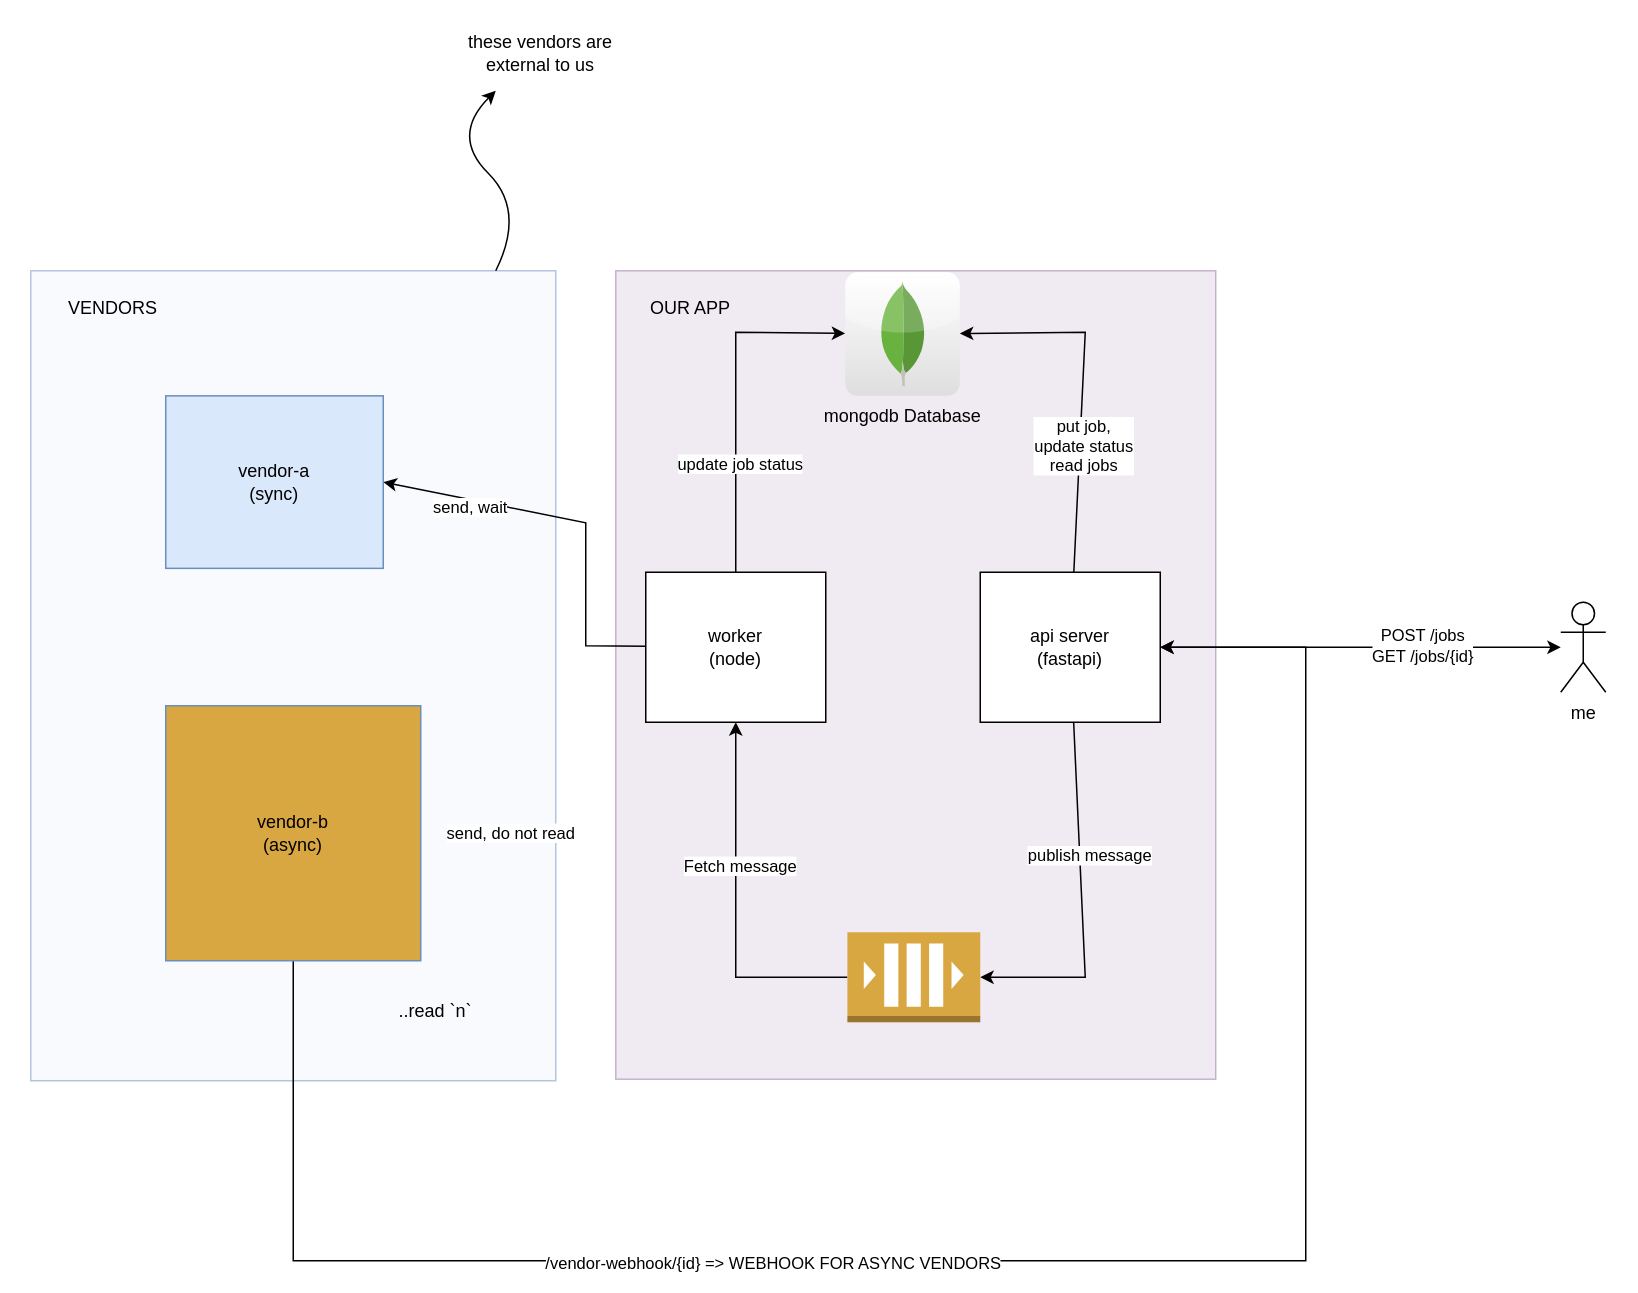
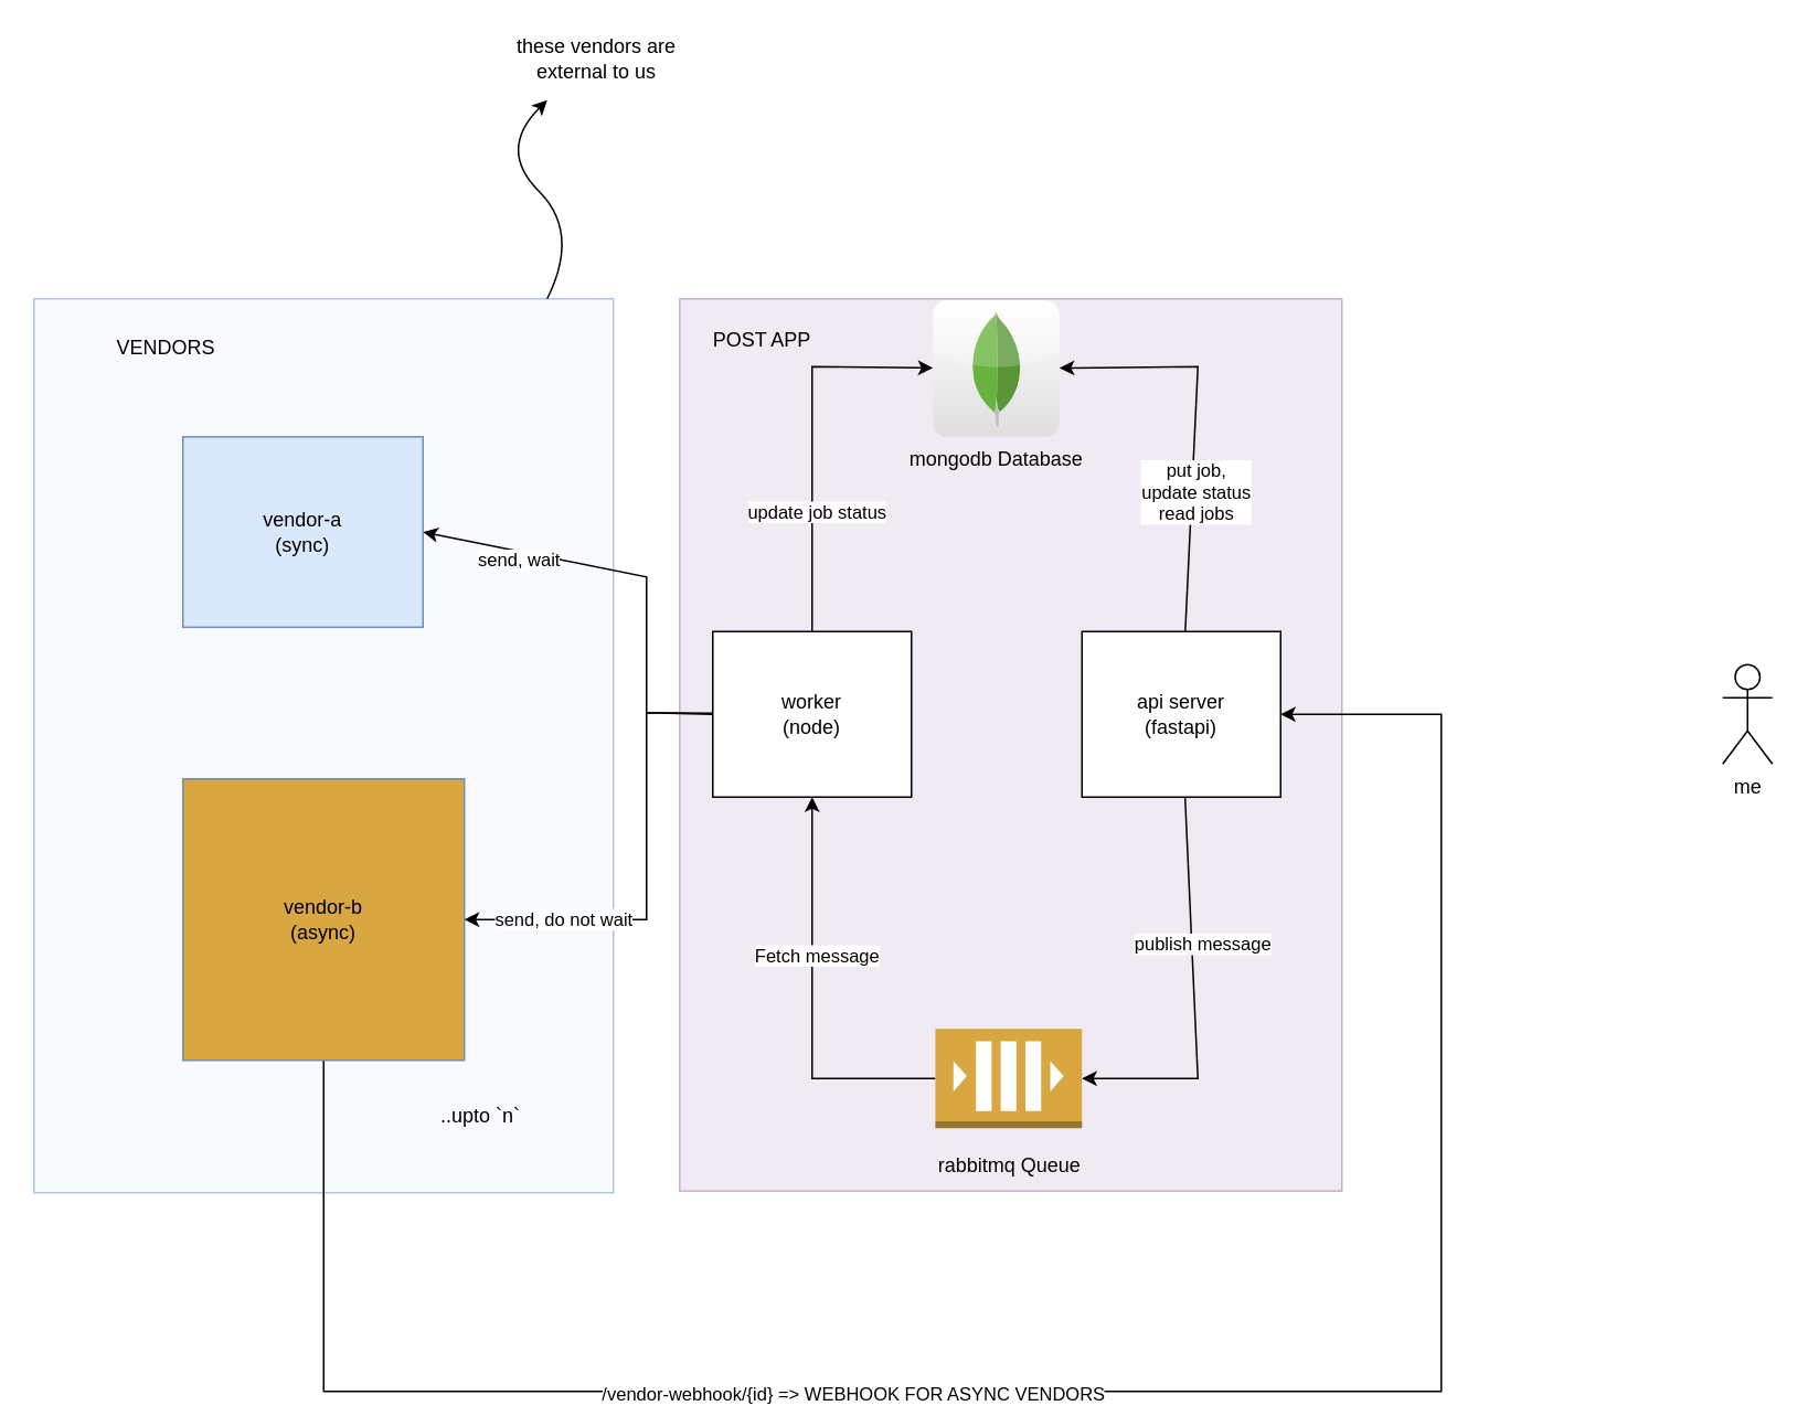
  <mxCell id="0" />
  <mxCell id="1" parent="0" />
  <mxCell id="2" value="" style="rounded=0;whiteSpace=wrap;html=1;fillColor=light-dark(#f2f6fd, #1d293b);strokeColor=#6c8ebf;glass=0;shadow=0;opacity=50;" vertex="1" parent="1"><mxGeometry x="20" y="180" width="350" height="540" as="geometry" /></mxCell>
  <mxCell id="3" value="" style="rounded=0;whiteSpace=wrap;html=1;fillColor=#e1d5e7;strokeColor=#9673a6;glass=0;shadow=0;opacity=50;" vertex="1" parent="1"><mxGeometry x="410" y="180" width="400" height="539" as="geometry" /></mxCell>
  <mxCell id="4" style="edgeStyle=none;html=1;rounded=0;curved=0;" edge="1" parent="1" source="6" target="12"><mxGeometry relative="1" as="geometry"><Array as="points"><mxPoint x="723" y="221" /></Array></mxGeometry></mxCell>
  <mxCell id="5" value="put job,&lt;div&gt;update status&lt;/div&gt;&lt;div&gt;read jobs&lt;/div&gt;" style="edgeLabel;html=1;align=center;verticalAlign=middle;resizable=0;points=[];" vertex="1" connectable="0" parent="4"><mxGeometry x="-0.299" y="-2" relative="1" as="geometry"><mxPoint as="offset" /></mxGeometry></mxCell>
  <mxCell id="6" value="api server&lt;div&gt;(fastapi)&lt;/div&gt;" style="rounded=0;whiteSpace=wrap;html=1;" vertex="1" parent="1"><mxGeometry x="653" y="381" width="120" height="100" as="geometry" /></mxCell>
  <mxCell id="7" style="edgeStyle=none;html=1;rounded=0;curved=0;" edge="1" parent="1"><mxGeometry relative="1" as="geometry"><mxPoint x="490" y="381" as="sourcePoint" /><mxPoint x="563" y="221.788" as="targetPoint" /><Array as="points"><mxPoint x="490" y="221" /></Array></mxGeometry></mxCell>
  <mxCell id="8" value="update job status" style="edgeLabel;html=1;align=center;verticalAlign=middle;resizable=0;points=[];" vertex="1" connectable="0" parent="7"><mxGeometry x="-0.377" y="-2" relative="1" as="geometry"><mxPoint as="offset" /></mxGeometry></mxCell>
  <mxCell id="9" value="" style="edgeStyle=none;html=1;entryX=1;entryY=0.5;entryDx=0;entryDy=0;rounded=0;curved=0;" edge="1" parent="1" source="11" target="19"><mxGeometry relative="1" as="geometry"><Array as="points"><mxPoint x="390" y="430" /><mxPoint x="390" y="348" /></Array></mxGeometry></mxCell>
  <mxCell id="10" value="send, wait" style="edgeLabel;html=1;align=center;verticalAlign=middle;resizable=0;points=[];" vertex="1" connectable="0" parent="9"><mxGeometry x="0.35" y="3" relative="1" as="geometry"><mxPoint x="-25" y="-3" as="offset" /></mxGeometry></mxCell>
  <mxCell id="11" value="worker&lt;div&gt;(node)&lt;/div&gt;" style="rounded=0;whiteSpace=wrap;html=1;" vertex="1" parent="1"><mxGeometry x="430" y="381" width="120" height="100" as="geometry" /></mxCell>
  <mxCell id="12" value="mongodb Database" style="dashed=0;outlineConnect=0;html=1;align=center;labelPosition=center;verticalLabelPosition=bottom;verticalAlign=top;shape=mxgraph.webicons.mongodb;gradientColor=#DFDEDE" vertex="1" parent="1"><mxGeometry x="563" y="181" width="76.4" height="82.4" as="geometry" /></mxCell>
  <mxCell id="13" style="edgeStyle=none;html=1;entryX=0.5;entryY=1;entryDx=0;entryDy=0;rounded=0;curved=0;" edge="1" parent="1" source="15" target="11"><mxGeometry relative="1" as="geometry"><Array as="points"><mxPoint x="490" y="651" /></Array></mxGeometry></mxCell>
  <mxCell id="14" value="Fetch message" style="edgeLabel;html=1;align=center;verticalAlign=middle;resizable=0;points=[];" vertex="1" connectable="0" parent="13"><mxGeometry x="0.216" y="-2" relative="1" as="geometry"><mxPoint as="offset" /></mxGeometry></mxCell>
  <mxCell id="15" value="" style="outlineConnect=0;dashed=0;verticalLabelPosition=bottom;verticalAlign=top;align=center;html=1;shape=mxgraph.aws3.queue;fillColor=#D9A741;gradientColor=none;" vertex="1" parent="1"><mxGeometry x="564.45" y="621" width="88.55" height="60" as="geometry" /></mxCell>
  <mxCell id="16" style="edgeStyle=none;html=1;entryX=1;entryY=0.5;entryDx=0;entryDy=0;entryPerimeter=0;rounded=0;curved=0;" edge="1" parent="1" source="6" target="15"><mxGeometry relative="1" as="geometry"><Array as="points"><mxPoint x="723" y="651" /></Array></mxGeometry></mxCell>
  <mxCell id="17" value="publish message" style="edgeLabel;html=1;align=center;verticalAlign=middle;resizable=0;points=[];" vertex="1" connectable="0" parent="16"><mxGeometry x="-0.368" y="2" relative="1" as="geometry"><mxPoint x="5" y="13" as="offset" /></mxGeometry></mxCell>
+ <mxCell id="18" value="rabbitmq Queue" style="text;html=1;align=center;verticalAlign=middle;resizable=0;points=[];autosize=1;strokeColor=none;fillColor=none;" vertex="1" parent="1"><mxGeometry x="553.72" y="689" width="110" height="30" as="geometry" /></mxCell>
  <mxCell id="19" value="vendor-a&lt;div&gt;(sync)&lt;/div&gt;" style="whiteSpace=wrap;html=1;aspect=fixed;fillColor=#dae8fc;strokeColor=#6c8ebf;" vertex="1" parent="1"><mxGeometry x="110" y="263.4" width="145" height="115" as="geometry" /></mxCell>
  <mxCell id="20" style="edgeStyle=none;html=1;entryX=1;entryY=0.5;entryDx=0;entryDy=0;exitX=0.5;exitY=1;exitDx=0;exitDy=0;rounded=0;curved=0;" edge="1" parent="1" source="22" target="6"><mxGeometry relative="1" as="geometry"><Array as="points"><mxPoint x="195" y="840" /><mxPoint x="870" y="840" /><mxPoint x="870" y="431" /></Array></mxGeometry></mxCell>
  <mxCell id="21" value="/vendor-webhook/{id} =&amp;gt; WEBHOOK FOR ASYNC VENDORS" style="edgeLabel;html=1;align=center;verticalAlign=middle;resizable=0;points=[];" vertex="1" connectable="0" parent="20"><mxGeometry x="-0.248" y="-1" relative="1" as="geometry"><mxPoint as="offset" /></mxGeometry></mxCell>
  <mxCell id="22" value="vendor-b&lt;div&gt;(async)&lt;/div&gt;" style="whiteSpace=wrap;html=1;aspect=fixed;fillColor=#d9a741;strokeColor=#6c8ebf;" vertex="1" parent="1"><mxGeometry x="110" y="470" width="170" height="170" as="geometry" /></mxCell>
  <mxCell id="23" value="" style="curved=1;endArrow=classic;html=1;" edge="1" parent="1" source="2"><mxGeometry width="50" height="50" relative="1" as="geometry"><mxPoint x="300" y="140" as="sourcePoint" /><mxPoint x="330" y="60" as="targetPoint" /><Array as="points"><mxPoint x="350" y="140" /><mxPoint x="300" y="90" /></Array></mxGeometry></mxCell>
  <mxCell id="24" value="these vendors are external to us" style="text;html=1;align=center;verticalAlign=middle;whiteSpace=wrap;rounded=0;" vertex="1" parent="1"><mxGeometry x="300" y="20" width="120" height="30" as="geometry" /></mxCell>
- <mxCell id="25" value="VENDORS" style="text;html=1;align=center;verticalAlign=middle;whiteSpace=wrap;rounded=0;" vertex="1" parent="1"><mxGeometry x="30" y="190" width="90" height="30" as="geometry" /></mxCell>
- <mxCell id="26" value="OUR APP" style="text;html=1;align=center;verticalAlign=middle;whiteSpace=wrap;rounded=0;" vertex="1" parent="1"><mxGeometry x="400" y="190" width="120" height="30" as="geometry" /></mxCell>
- <mxCell id="28" value="..read `n`" style="text;html=1;align=center;verticalAlign=middle;whiteSpace=wrap;rounded=0;" vertex="1" parent="1"><mxGeometry x="260" y="659" width="60" height="30" as="geometry" /></mxCell>
- <mxCell id="29" value="send, do not read" style="edgeLabel;html=1;align=center;verticalAlign=middle;resizable=0;points=[];" vertex="1" connectable="0" parent="1"><mxGeometry x="339.996" y="554.996" as="geometry" /></mxCell>
- <mxCell id="30" style="edgeStyle=none;html=1;entryX=1;entryY=0.5;entryDx=0;entryDy=0;startArrow=classic;startFill=1;" edge="1" parent="1" source="32" target="6"><mxGeometry relative="1" as="geometry" /></mxCell>
- <mxCell id="31" value="POST /jobs&lt;div&gt;GET /jobs/{id}&lt;/div&gt;" style="edgeLabel;html=1;align=center;verticalAlign=middle;resizable=0;points=[];" vertex="1" connectable="0" parent="30"><mxGeometry x="-0.3" y="-2" relative="1" as="geometry"><mxPoint as="offset" /></mxGeometry></mxCell>
+ <mxCell id="25" value="VENDORS" style="text;html=1;align=center;verticalAlign=middle;whiteSpace=wrap;rounded=0;" vertex="1" parent="1"><mxGeometry x="55" y="195" width="90" height="30" as="geometry" /></mxCell>
+ <mxCell id="26" value="POST APP" style="text;html=1;align=center;verticalAlign=middle;whiteSpace=wrap;rounded=0;" vertex="1" parent="1"><mxGeometry x="400" y="190" width="120" height="30" as="geometry" /></mxCell>
+ <mxCell id="27" value="" style="edgeStyle=none;html=1;entryX=1;entryY=0.5;entryDx=0;entryDy=0;rounded=0;curved=0;exitX=0;exitY=0.5;exitDx=0;exitDy=0;" edge="1" parent="1" source="11" target="22"><mxGeometry relative="1" as="geometry"><mxPoint x="430" y="432" as="sourcePoint" /><mxPoint x="280" y="350" as="targetPoint" /><Array as="points"><mxPoint x="390" y="430" /><mxPoint x="390" y="555" /></Array></mxGeometry></mxCell>
+ <mxCell id="28" value="..upto `n`" style="text;html=1;align=center;verticalAlign=middle;whiteSpace=wrap;rounded=0;" vertex="1" parent="1"><mxGeometry x="260" y="659" width="60" height="30" as="geometry" /></mxCell>
+ <mxCell id="29" value="send, do not wait" style="edgeLabel;html=1;align=center;verticalAlign=middle;resizable=0;points=[];" vertex="1" connectable="0" parent="1"><mxGeometry x="339.996" y="554.996" as="geometry" /></mxCell>
  <mxCell id="32" value="me" style="shape=umlActor;verticalLabelPosition=bottom;verticalAlign=top;html=1;outlineConnect=0;" vertex="1" parent="1"><mxGeometry x="1040" y="401" width="30" height="60" as="geometry" /></mxCell>
